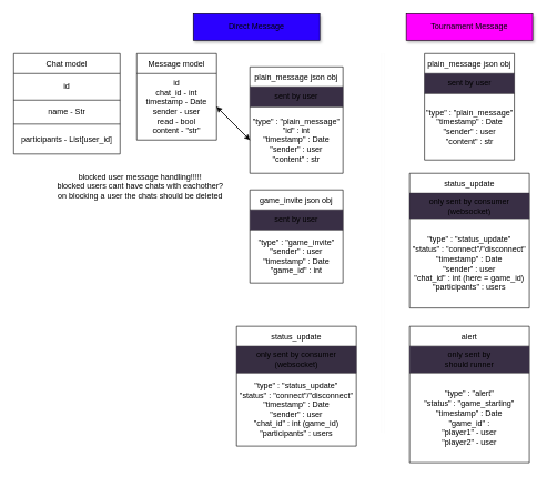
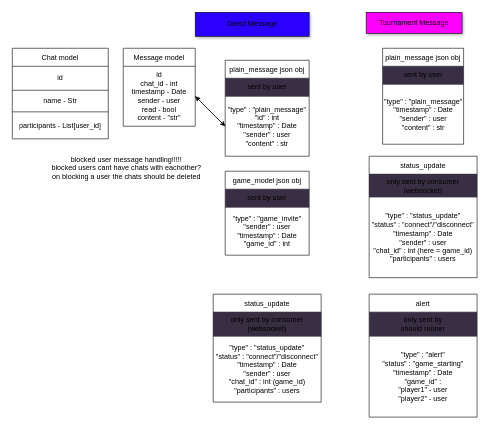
  <mxCell id="0" />
  <mxCell id="1" parent="0" />
  <mxCell id="2" value="Message model" style="shape=table;startSize=30;container=1;collapsible=0;childLayout=tableLayout;" parent="1" vertex="1"><mxGeometry x="205" y="80" width="120" height="130" as="geometry" /></mxCell>
  <mxCell id="3" style="shape=tableRow;horizontal=0;startSize=0;swimlaneHead=0;swimlaneBody=0;top=0;left=0;bottom=0;right=0;collapsible=0;dropTarget=0;fillColor=none;points=[[0,0.5],[1,0.5]];portConstraint=eastwest;" parent="2" vertex="1"><mxGeometry y="30" width="120" height="100" as="geometry" /></mxCell>
  <mxCell id="4" value="id&lt;br&gt;chat_id - int&lt;br&gt;timestamp - Date&lt;br&gt;sender - user&lt;br&gt;read - bool&lt;br&gt;content - &quot;str&quot;" style="shape=partialRectangle;html=1;whiteSpace=wrap;connectable=0;overflow=hidden;fillColor=none;top=0;left=0;bottom=0;right=0;pointerEvents=1;" parent="3" vertex="1"><mxGeometry width="120" height="100" as="geometry"><mxRectangle width="120" height="100" as="alternateBounds" /></mxGeometry></mxCell>
  <mxCell id="5" value="Chat model" style="shape=table;startSize=30;container=1;collapsible=0;childLayout=tableLayout;" parent="1" vertex="1"><mxGeometry x="20" y="80" width="160" height="151" as="geometry" /></mxCell>
  <mxCell id="6" style="shape=tableRow;horizontal=0;startSize=0;swimlaneHead=0;swimlaneBody=0;top=0;left=0;bottom=0;right=0;collapsible=0;dropTarget=0;fillColor=none;points=[[0,0.5],[1,0.5]];portConstraint=eastwest;" parent="5" vertex="1"><mxGeometry y="30" width="160" height="40" as="geometry" /></mxCell>
  <mxCell id="7" value="id" style="shape=partialRectangle;html=1;whiteSpace=wrap;connectable=0;overflow=hidden;fillColor=none;top=0;left=0;bottom=0;right=0;pointerEvents=1;" parent="6" vertex="1"><mxGeometry width="160" height="40" as="geometry"><mxRectangle width="160" height="40" as="alternateBounds" /></mxGeometry></mxCell>
  <mxCell id="8" style="shape=tableRow;horizontal=0;startSize=0;swimlaneHead=0;swimlaneBody=0;top=0;left=0;bottom=0;right=0;collapsible=0;dropTarget=0;fillColor=none;points=[[0,0.5],[1,0.5]];portConstraint=eastwest;" parent="5" vertex="1"><mxGeometry y="70" width="160" height="36" as="geometry" /></mxCell>
  <mxCell id="9" value="name - Str" style="shape=partialRectangle;html=1;whiteSpace=wrap;connectable=0;overflow=hidden;fillColor=none;top=0;left=0;bottom=0;right=0;pointerEvents=1;" parent="8" vertex="1"><mxGeometry width="160" height="36" as="geometry"><mxRectangle width="160" height="36" as="alternateBounds" /></mxGeometry></mxCell>
  <mxCell id="10" style="shape=tableRow;horizontal=0;startSize=0;swimlaneHead=0;swimlaneBody=0;top=0;left=0;bottom=0;right=0;collapsible=0;dropTarget=0;fillColor=none;points=[[0,0.5],[1,0.5]];portConstraint=eastwest;" parent="5" vertex="1"><mxGeometry y="106" width="160" height="45" as="geometry" /></mxCell>
  <mxCell id="11" value="participants - List[user_id]" style="shape=partialRectangle;html=1;whiteSpace=wrap;connectable=0;overflow=hidden;fillColor=none;top=0;left=0;bottom=0;right=0;pointerEvents=1;" parent="10" vertex="1"><mxGeometry width="160" height="45" as="geometry"><mxRectangle width="160" height="45" as="alternateBounds" /></mxGeometry></mxCell>
  <mxCell id="12" value="blocked user message handling!!!!!&lt;br&gt;blocked users cant have chats with eachother?&lt;br&gt;on blocking a user the chats should be deleted" style="text;html=1;align=center;verticalAlign=middle;resizable=0;points=[];autosize=1;strokeColor=none;fillColor=none;" parent="1" vertex="1"><mxGeometry x="75" y="250" width="270" height="60" as="geometry" /></mxCell>
- <mxCell id="13" value="Direct Message" style="whiteSpace=wrap;html=1;shadow=1;fillColor=#2B00FF;strokeColor=#000000;" parent="1" vertex="1"><mxGeometry x="290" y="20" width="190" height="40" as="geometry" /></mxCell>
- <mxCell id="14" value="Tournament Message" style="whiteSpace=wrap;html=1;shadow=1;fillColor=#FF00FF;strokeColor=#000000;" parent="1" vertex="1"><mxGeometry x="610" y="20" width="190" height="40" as="geometry" /></mxCell>
+ <mxCell id="13" value="Direct Message" style="whiteSpace=wrap;html=1;shadow=1;fillColor=#2B00FF;strokeColor=#000000;" parent="1" vertex="1"><mxGeometry x="325" y="20" width="190" height="40" as="geometry" /></mxCell>
+ <mxCell id="14" value="Tournament Message" style="whiteSpace=wrap;html=1;shadow=1;fillColor=#FF00FF;strokeColor=#000000;" parent="1" vertex="1"><mxGeometry x="610" y="20" width="160" height="35" as="geometry" /></mxCell>
  <mxCell id="15" style="edgeStyle=none;html=1;entryX=0;entryY=0.5;entryDx=0;entryDy=0;exitX=1;exitY=0.5;exitDx=0;exitDy=0;" parent="1" source="3" target="19" edge="1"><mxGeometry relative="1" as="geometry"><mxPoint x="370" y="120" as="targetPoint" /></mxGeometry></mxCell>
  <mxCell id="16" value="plain_message json obj" style="shape=table;startSize=30;container=1;collapsible=0;childLayout=tableLayout;" parent="1" vertex="1"><mxGeometry x="375" y="100" width="140" height="160" as="geometry" /></mxCell>
  <mxCell id="17" style="shape=tableRow;horizontal=0;startSize=0;swimlaneHead=0;swimlaneBody=0;top=0;left=0;bottom=0;right=0;collapsible=0;dropTarget=0;fillColor=#392F45;points=[[0,0.5],[1,0.5]];portConstraint=eastwest;" vertex="1" parent="16"><mxGeometry y="30" width="140" height="30" as="geometry" /></mxCell>
  <mxCell id="18" value="sent by user" style="shape=partialRectangle;html=1;whiteSpace=wrap;connectable=0;overflow=hidden;fillColor=none;top=0;left=0;bottom=0;right=0;pointerEvents=1;" vertex="1" parent="17"><mxGeometry width="140" height="30" as="geometry"><mxRectangle width="140" height="30" as="alternateBounds" /></mxGeometry></mxCell>
  <mxCell id="19" style="shape=tableRow;horizontal=0;startSize=0;swimlaneHead=0;swimlaneBody=0;top=0;left=0;bottom=0;right=0;collapsible=0;dropTarget=0;fillColor=none;points=[[0,0.5],[1,0.5]];portConstraint=eastwest;" parent="16" vertex="1"><mxGeometry y="60" width="140" height="100" as="geometry" /></mxCell>
  <mxCell id="20" value="&quot;type&quot; : &quot;plain_message&quot;&lt;br&gt;&quot;id&quot; : int&lt;br&gt;&quot;timestamp&quot; : Date&lt;br&gt;&quot;sender&quot; : user&lt;br&gt;&quot;content&quot; : str&lt;br&gt;" style="shape=partialRectangle;html=1;whiteSpace=wrap;connectable=0;overflow=hidden;fillColor=none;top=0;left=0;bottom=0;right=0;pointerEvents=1;" parent="19" vertex="1"><mxGeometry width="140" height="100" as="geometry"><mxRectangle width="140" height="100" as="alternateBounds" /></mxGeometry></mxCell>
  <mxCell id="21" value="" style="orthogonalLoop=1;jettySize=auto;html=1;strokeColor=#FAFAFA;fillColor=#FAFAFF;shape=link;" parent="1" edge="1"><mxGeometry width="100" relative="1" as="geometry"><mxPoint x="575" y="80" as="sourcePoint" /><mxPoint x="575" y="650" as="targetPoint" /></mxGeometry></mxCell>
- <mxCell id="22" value="game_invite json obj" style="shape=table;startSize=30;container=1;collapsible=0;childLayout=tableLayout;" parent="1" vertex="1"><mxGeometry x="375" y="285" width="140" height="140" as="geometry" /></mxCell>
+ <mxCell id="22" value="game_model json obj" style="shape=table;startSize=30;container=1;collapsible=0;childLayout=tableLayout;" parent="1" vertex="1"><mxGeometry x="375" y="285" width="140" height="140" as="geometry" /></mxCell>
  <mxCell id="23" style="shape=tableRow;horizontal=0;startSize=0;swimlaneHead=0;swimlaneBody=0;top=0;left=0;bottom=0;right=0;collapsible=0;dropTarget=0;fillColor=none;points=[[0,0.5],[1,0.5]];portConstraint=eastwest;" vertex="1" parent="22"><mxGeometry y="30" width="140" height="30" as="geometry" /></mxCell>
  <mxCell id="24" value="sent by user" style="shape=partialRectangle;html=1;whiteSpace=wrap;connectable=0;overflow=hidden;fillColor=#392F45;top=0;left=0;bottom=0;right=0;pointerEvents=1;" vertex="1" parent="23"><mxGeometry width="140" height="30" as="geometry"><mxRectangle width="140" height="30" as="alternateBounds" /></mxGeometry></mxCell>
  <mxCell id="25" style="shape=tableRow;horizontal=0;startSize=0;swimlaneHead=0;swimlaneBody=0;top=0;left=0;bottom=0;right=0;collapsible=0;dropTarget=0;fillColor=none;points=[[0,0.5],[1,0.5]];portConstraint=eastwest;" parent="22" vertex="1"><mxGeometry y="60" width="140" height="80" as="geometry" /></mxCell>
  <mxCell id="26" value="&quot;type&quot; : &quot;game_invite&quot;&lt;br&gt;&quot;sender&quot; : user&lt;br&gt;&quot;timestamp&quot; : Date&lt;br&gt;&quot;game_id&quot; : int" style="shape=partialRectangle;html=1;whiteSpace=wrap;connectable=0;overflow=hidden;fillColor=none;top=0;left=0;bottom=0;right=0;pointerEvents=1;" parent="25" vertex="1"><mxGeometry width="140" height="80" as="geometry"><mxRectangle width="140" height="80" as="alternateBounds" /></mxGeometry></mxCell>
  <mxCell id="27" value="plain_message json obj" style="shape=table;startSize=30;container=1;collapsible=0;childLayout=tableLayout;" parent="1" vertex="1"><mxGeometry x="637.5" y="80" width="135" height="160" as="geometry" /></mxCell>
  <mxCell id="28" style="shape=tableRow;horizontal=0;startSize=0;swimlaneHead=0;swimlaneBody=0;top=0;left=0;bottom=0;right=0;collapsible=0;dropTarget=0;fillColor=none;points=[[0,0.5],[1,0.5]];portConstraint=eastwest;" vertex="1" parent="27"><mxGeometry y="30" width="135" height="30" as="geometry" /></mxCell>
  <mxCell id="29" value="sent by user" style="shape=partialRectangle;html=1;whiteSpace=wrap;connectable=0;overflow=hidden;fillColor=#392F45;top=0;left=0;bottom=0;right=0;pointerEvents=1;" vertex="1" parent="28"><mxGeometry width="135" height="30" as="geometry"><mxRectangle width="135" height="30" as="alternateBounds" /></mxGeometry></mxCell>
  <mxCell id="30" style="shape=tableRow;horizontal=0;startSize=0;swimlaneHead=0;swimlaneBody=0;top=0;left=0;bottom=0;right=0;collapsible=0;dropTarget=0;fillColor=none;points=[[0,0.5],[1,0.5]];portConstraint=eastwest;" parent="27" vertex="1"><mxGeometry y="60" width="135" height="100" as="geometry" /></mxCell>
  <mxCell id="31" value="&quot;type&quot; : &quot;plain_message&quot;&lt;br&gt;&quot;timestamp&quot; : Date&lt;br&gt;&quot;sender&quot; : user&lt;br&gt;&quot;content&quot; : str" style="shape=partialRectangle;html=1;whiteSpace=wrap;connectable=0;overflow=hidden;fillColor=none;top=0;left=0;bottom=0;right=0;pointerEvents=1;" parent="30" vertex="1"><mxGeometry width="135" height="100" as="geometry"><mxRectangle width="135" height="100" as="alternateBounds" /></mxGeometry></mxCell>
  <mxCell id="32" value="status_update" style="shape=table;startSize=30;container=1;collapsible=0;childLayout=tableLayout;" parent="1" vertex="1"><mxGeometry x="615" y="260" width="180" height="202.5" as="geometry" /></mxCell>
  <mxCell id="33" style="shape=tableRow;horizontal=0;startSize=0;swimlaneHead=0;swimlaneBody=0;top=0;left=0;bottom=0;right=0;collapsible=0;dropTarget=0;fillColor=#19151F;points=[[0,0.5],[1,0.5]];portConstraint=eastwest;" vertex="1" parent="32"><mxGeometry y="30" width="180" height="38" as="geometry" /></mxCell>
  <mxCell id="34" value="only sent by consumer&lt;br&gt;(websocket)" style="shape=partialRectangle;html=1;whiteSpace=wrap;connectable=0;overflow=hidden;fillColor=#392F45;top=0;left=0;bottom=0;right=0;pointerEvents=1;" vertex="1" parent="33"><mxGeometry width="180" height="38" as="geometry"><mxRectangle width="180" height="38" as="alternateBounds" /></mxGeometry></mxCell>
  <mxCell id="35" style="shape=tableRow;horizontal=0;startSize=0;swimlaneHead=0;swimlaneBody=0;top=0;left=0;bottom=0;right=0;collapsible=0;dropTarget=0;fillColor=none;points=[[0,0.5],[1,0.5]];portConstraint=eastwest;" parent="32" vertex="1"><mxGeometry y="68" width="180" height="135" as="geometry" /></mxCell>
  <mxCell id="36" value="&quot;type&quot; : &quot;status_update&quot;&lt;br&gt;&quot;status&quot; : &quot;connect&quot;/&quot;disconnect&quot;&lt;br&gt;&quot;timestamp&quot; : Date&lt;br&gt;&quot;sender&quot; : user&lt;br&gt;&quot;chat_id&quot; : int (here = game_id)&lt;br&gt;&quot;participants&quot; : users" style="shape=partialRectangle;html=1;whiteSpace=wrap;connectable=0;overflow=hidden;fillColor=none;top=0;left=0;bottom=0;right=0;pointerEvents=1;" parent="35" vertex="1"><mxGeometry width="180" height="135" as="geometry"><mxRectangle width="180" height="135" as="alternateBounds" /></mxGeometry></mxCell>
  <mxCell id="37" value="status_update" style="shape=table;startSize=30;container=1;collapsible=0;childLayout=tableLayout;" parent="1" vertex="1"><mxGeometry x="355" y="490" width="180" height="180" as="geometry" /></mxCell>
  <mxCell id="38" style="shape=tableRow;horizontal=0;startSize=0;swimlaneHead=0;swimlaneBody=0;top=0;left=0;bottom=0;right=0;collapsible=0;dropTarget=0;fillColor=#392F45;points=[[0,0.5],[1,0.5]];portConstraint=eastwest;" vertex="1" parent="37"><mxGeometry y="30" width="180" height="40" as="geometry" /></mxCell>
  <mxCell id="39" value="only sent by consumer&lt;br&gt;(websocket)" style="shape=partialRectangle;html=1;whiteSpace=wrap;connectable=0;overflow=hidden;fillColor=#372E42;top=0;left=0;bottom=0;right=0;pointerEvents=1;" vertex="1" parent="38"><mxGeometry width="180" height="40" as="geometry"><mxRectangle width="180" height="40" as="alternateBounds" /></mxGeometry></mxCell>
  <mxCell id="40" style="shape=tableRow;horizontal=0;startSize=0;swimlaneHead=0;swimlaneBody=0;top=0;left=0;bottom=0;right=0;collapsible=0;dropTarget=0;fillColor=none;points=[[0,0.5],[1,0.5]];portConstraint=eastwest;" parent="37" vertex="1"><mxGeometry y="70" width="180" height="110" as="geometry" /></mxCell>
  <mxCell id="41" value="&quot;type&quot; : &quot;status_update&quot;&lt;br&gt;&quot;status&quot; : &quot;connect&quot;/&quot;disconnect&quot;&lt;br&gt;&quot;timestamp&quot; : Date&lt;br&gt;&quot;sender&quot; : user&lt;br&gt;&quot;chat_id&quot; : int (game_id)&lt;br&gt;&quot;participants&quot; : users" style="shape=partialRectangle;html=1;whiteSpace=wrap;connectable=0;overflow=hidden;fillColor=none;top=0;left=0;bottom=0;right=0;pointerEvents=1;" parent="40" vertex="1"><mxGeometry width="180" height="110" as="geometry"><mxRectangle width="180" height="110" as="alternateBounds" /></mxGeometry></mxCell>
  <mxCell id="42" style="edgeStyle=none;html=1;exitX=0;exitY=0.5;exitDx=0;exitDy=0;entryX=1;entryY=0.5;entryDx=0;entryDy=0;" parent="1" source="19" target="3" edge="1"><mxGeometry relative="1" as="geometry" /></mxCell>
  <mxCell id="43" value="alert" style="shape=table;startSize=30;container=1;collapsible=0;childLayout=tableLayout;" vertex="1" parent="1"><mxGeometry x="615" y="490" width="180" height="205" as="geometry" /></mxCell>
  <mxCell id="44" style="shape=tableRow;horizontal=0;startSize=0;swimlaneHead=0;swimlaneBody=0;top=0;left=0;bottom=0;right=0;collapsible=0;dropTarget=0;fillColor=none;points=[[0,0.5],[1,0.5]];portConstraint=eastwest;" vertex="1" parent="43"><mxGeometry y="30" width="180" height="40" as="geometry" /></mxCell>
  <mxCell id="45" value="only sent by &lt;br&gt;should runner" style="shape=partialRectangle;html=1;whiteSpace=wrap;connectable=0;overflow=hidden;fillColor=#392F45;top=0;left=0;bottom=0;right=0;pointerEvents=1;" vertex="1" parent="44"><mxGeometry width="180" height="40" as="geometry"><mxRectangle width="180" height="40" as="alternateBounds" /></mxGeometry></mxCell>
  <mxCell id="46" style="shape=tableRow;horizontal=0;startSize=0;swimlaneHead=0;swimlaneBody=0;top=0;left=0;bottom=0;right=0;collapsible=0;dropTarget=0;fillColor=none;points=[[0,0.5],[1,0.5]];portConstraint=eastwest;" vertex="1" parent="43"><mxGeometry y="70" width="180" height="135" as="geometry" /></mxCell>
  <mxCell id="47" value="&quot;type&quot; : &quot;alert&quot;&lt;br&gt;&quot;status&quot; : &quot;game_starting&quot;&lt;br&gt;&quot;timestamp&quot; : Date&lt;br&gt;&quot;game_id&quot; :&lt;br&gt;&quot;player1&quot; - user&lt;br&gt;&quot;player2&quot; - user" style="shape=partialRectangle;html=1;whiteSpace=wrap;connectable=0;overflow=hidden;fillColor=none;top=0;left=0;bottom=0;right=0;pointerEvents=1;" vertex="1" parent="46"><mxGeometry width="180" height="135" as="geometry"><mxRectangle width="180" height="135" as="alternateBounds" /></mxGeometry></mxCell>
